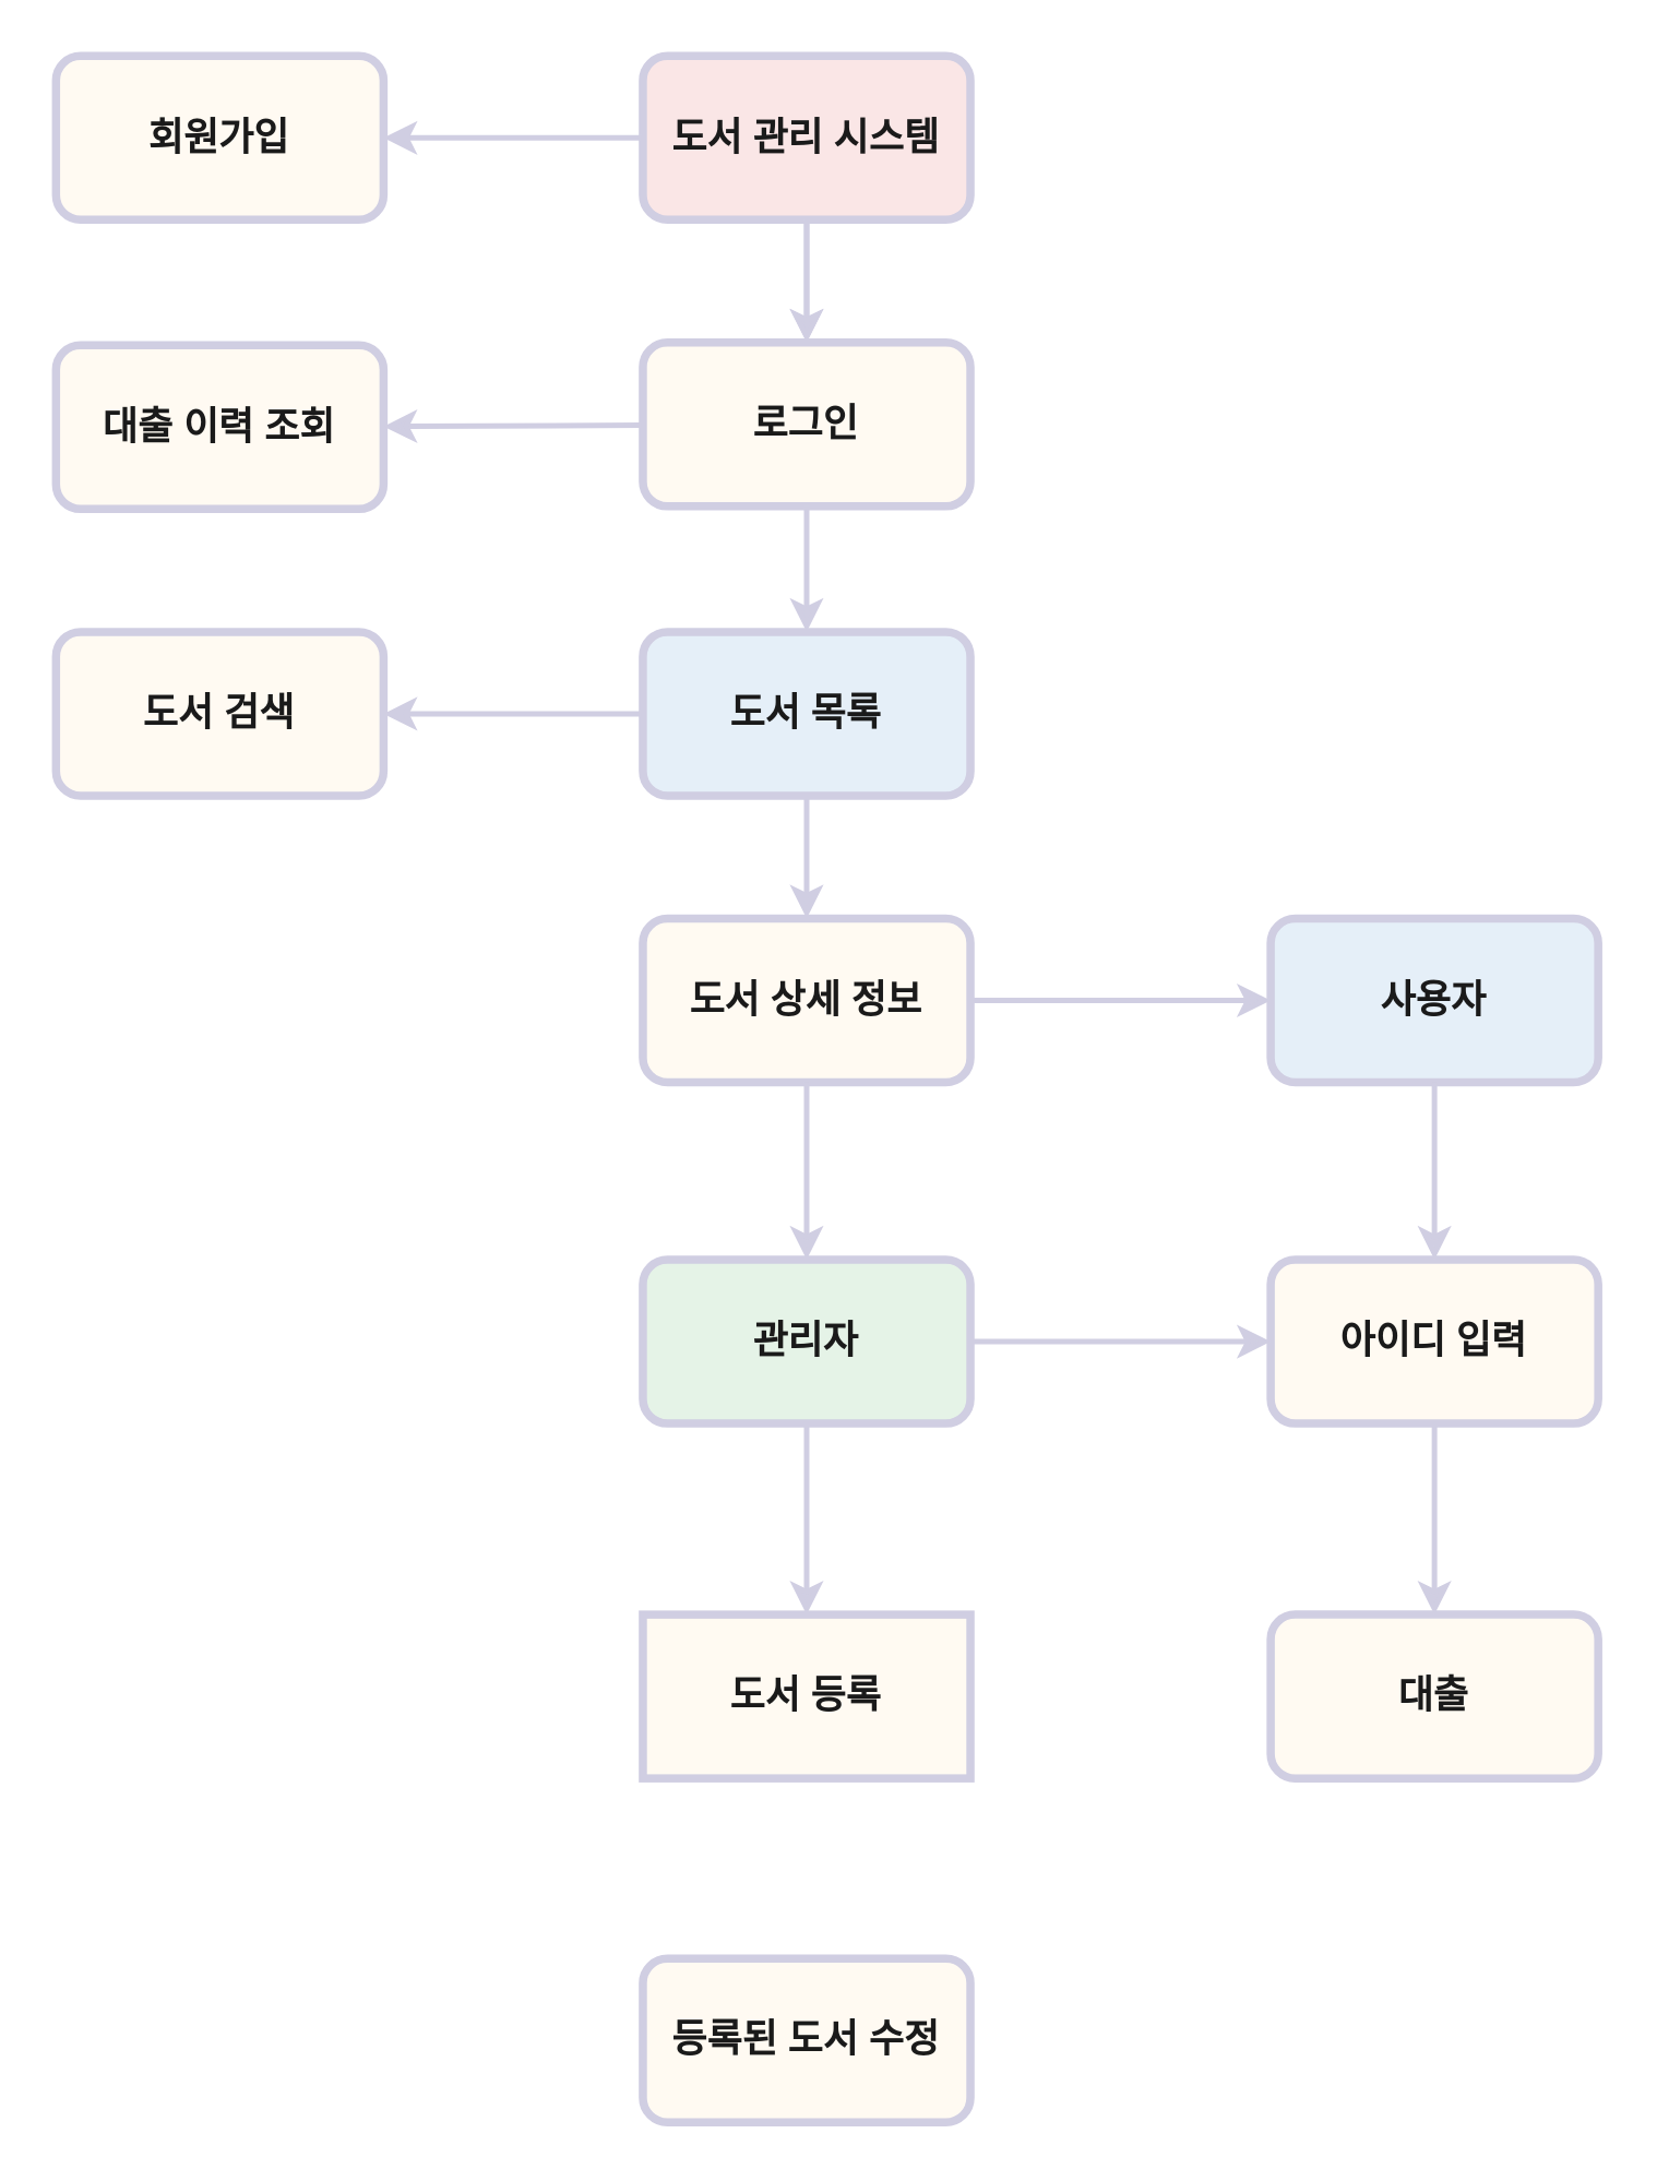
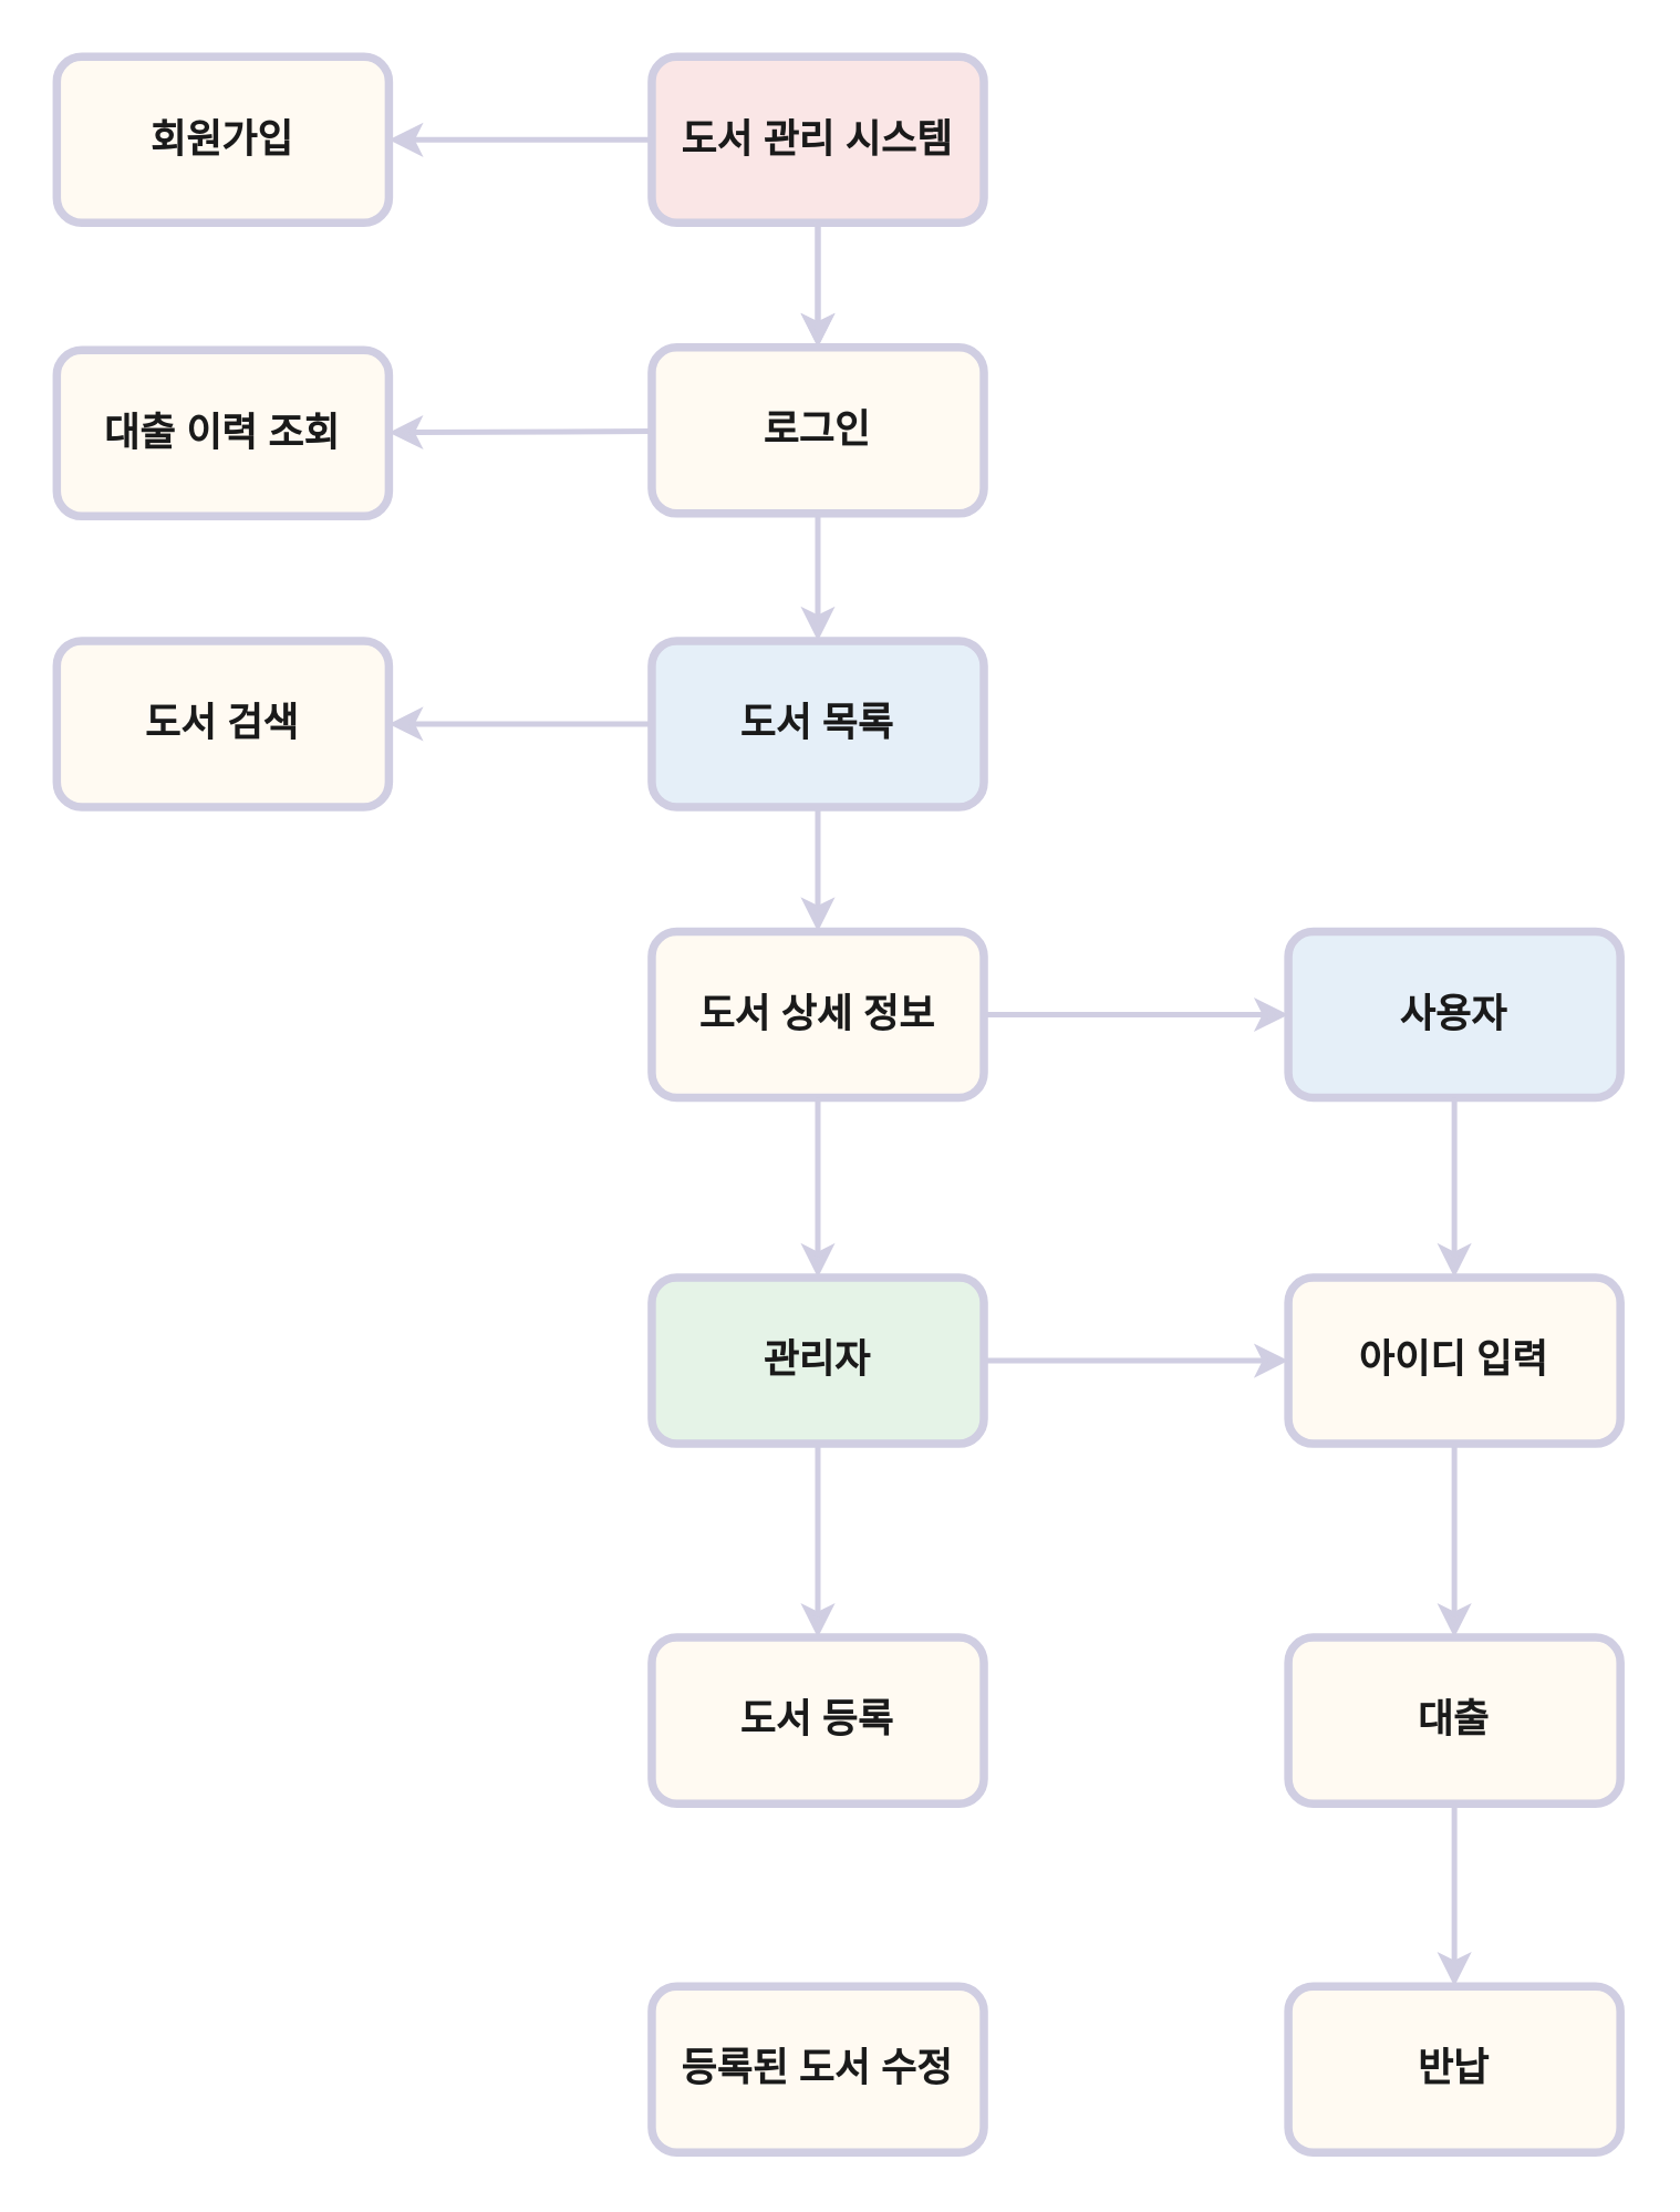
  <mxCell id="0" />
  <mxCell id="1" parent="0" />
  <mxCell id="2" value="사용자" style="rounded=1;whiteSpace=wrap;html=1;strokeWidth=3;strokeColor=#D0CEE2;fontStyle=1;fontSize=14;fontColor=#1A1A1A;labelBackgroundColor=none;fillColor=#e5eff8;" parent="1" vertex="1"><mxGeometry x="465" y="336" width="120" height="60" as="geometry" /></mxCell>
+ <mxCell id="3" value="" style="edgeStyle=orthogonalEdgeStyle;rounded=0;orthogonalLoop=1;jettySize=auto;html=1;strokeWidth=2;strokeColor=#D0CEE2;exitX=0.5;exitY=1;exitDx=0;exitDy=0;entryX=0.5;entryY=0;entryDx=0;entryDy=0;" edge="1" parent="1" source="4" target="9"><mxGeometry relative="1" as="geometry"><mxPoint x="525" y="730" as="targetPoint" /></mxGeometry></mxCell>
  <mxCell id="4" value="대출" style="rounded=1;whiteSpace=wrap;html=1;strokeWidth=3;strokeColor=#D0CEE2;fontStyle=1;fontSize=14;fontColor=#1A1A1A;labelBackgroundColor=none;fillColor=#FFFAF2;flipH=1;flipV=1;" parent="1" vertex="1"><mxGeometry x="465" y="591" width="120" height="60" as="geometry" /></mxCell>
  <mxCell id="5" value="" style="edgeStyle=elbowEdgeStyle;rounded=0;orthogonalLoop=1;jettySize=auto;html=1;strokeColor=#D0CEE2;fontColor=#1A1A1A;entryX=0.5;entryY=0;entryDx=0;entryDy=0;elbow=vertical;strokeWidth=2;" parent="1" source="6" target="4" edge="1"><mxGeometry relative="1" as="geometry" /></mxCell>
  <mxCell id="6" value="아이디 입력" style="rounded=1;whiteSpace=wrap;html=1;strokeWidth=3;strokeColor=#D0CEE2;fontStyle=1;fontSize=14;fontColor=#1A1A1A;labelBackgroundColor=none;fillColor=#FFFAF2;" parent="1" vertex="1"><mxGeometry x="465" y="461" width="120" height="60" as="geometry" /></mxCell>
  <mxCell id="7" value="도서 관리 시스템" style="rounded=1;whiteSpace=wrap;html=1;strokeWidth=3;strokeColor=#D0CEE2;fillColor=#FAE6E6;fontStyle=1;fontSize=14;fontColor=#1A1A1A;labelBackgroundColor=none;" parent="1" vertex="1"><mxGeometry x="235" y="20" width="120" height="60" as="geometry" /></mxCell>
  <mxCell id="8" value="등록된 도서 수정" style="rounded=1;whiteSpace=wrap;html=1;strokeWidth=3;strokeColor=#D0CEE2;fontStyle=1;fontSize=14;fontColor=#1A1A1A;labelBackgroundColor=none;fillColor=#FFFAF2;" parent="1" vertex="1"><mxGeometry x="235" y="717" width="120" height="60" as="geometry" /></mxCell>
+ <mxCell id="9" value="반납" style="rounded=1;whiteSpace=wrap;html=1;strokeWidth=3;strokeColor=#D0CEE2;fontStyle=1;fontSize=14;fontColor=#1A1A1A;labelBackgroundColor=none;fillColor=#FFFAF2;flipH=1;flipV=1;" parent="1" vertex="1"><mxGeometry x="465" y="717" width="120" height="60" as="geometry" /></mxCell>
  <mxCell id="10" value="" style="endArrow=classic;html=1;rounded=0;strokeColor=#D0CEE2;fontColor=#1A1A1A;exitX=0.5;exitY=1;exitDx=0;exitDy=0;entryX=0.5;entryY=0;entryDx=0;entryDy=0;strokeWidth=2;" parent="1" source="2" target="6" edge="1"><mxGeometry width="50" height="50" relative="1" as="geometry"><mxPoint x="375" y="565" as="sourcePoint" /><mxPoint x="425" y="515" as="targetPoint" /></mxGeometry></mxCell>
  <mxCell id="11" value="도서 검색" style="rounded=1;whiteSpace=wrap;html=1;strokeWidth=3;strokeColor=#D0CEE2;fontStyle=1;fontSize=14;fontColor=#1A1A1A;labelBackgroundColor=none;fillColor=#FFFAF2;flipV=0;flipH=1;" parent="1" vertex="1"><mxGeometry x="20" y="231" width="120" height="60" as="geometry" /></mxCell>
  <mxCell id="12" value="" style="edgeStyle=orthogonalEdgeStyle;rounded=0;orthogonalLoop=1;jettySize=auto;html=1;strokeColor=#D0CEE2;strokeWidth=2;" edge="1" parent="1" source="13" target="2"><mxGeometry relative="1" as="geometry" /></mxCell>
  <mxCell id="13" value="도서 상세 정보" style="rounded=1;whiteSpace=wrap;html=1;strokeWidth=3;strokeColor=#D0CEE2;fontStyle=1;fontSize=14;fontColor=#1A1A1A;labelBackgroundColor=none;fillColor=#FFFAF2;" parent="1" vertex="1"><mxGeometry x="235" y="336" width="120" height="60" as="geometry" /></mxCell>
  <mxCell id="14" value="대출 이력 조회" style="rounded=1;whiteSpace=wrap;html=1;strokeWidth=3;strokeColor=#D0CEE2;fontStyle=1;fontSize=14;fontColor=#1A1A1A;labelBackgroundColor=none;fillColor=#FFFAF2;flipV=0;flipH=1;" parent="1" vertex="1"><mxGeometry x="20" y="126" width="120" height="60" as="geometry" /></mxCell>
  <mxCell id="15" value="" style="edgeStyle=elbowEdgeStyle;rounded=0;orthogonalLoop=1;jettySize=auto;html=1;strokeWidth=2;strokeColor=#D0CEE2;elbow=vertical;" edge="1" parent="1" source="7" target="18"><mxGeometry relative="1" as="geometry"><mxPoint x="296" y="232" as="sourcePoint" /><mxPoint x="296" y="301" as="targetPoint" /></mxGeometry></mxCell>
  <mxCell id="16" value="" style="rounded=0;orthogonalLoop=1;jettySize=auto;html=1;strokeColor=#D0CEE2;fontColor=#1A1A1A;elbow=vertical;strokeWidth=2;" edge="1" parent="1" source="7" target="18"><mxGeometry relative="1" as="geometry"><mxPoint x="296" y="159" as="sourcePoint" /><mxPoint x="525" y="301" as="targetPoint" /></mxGeometry></mxCell>
  <mxCell id="17" value="" style="rounded=0;orthogonalLoop=1;jettySize=auto;html=1;strokeColor=#D0CEE2;strokeWidth=2;" edge="1" parent="1" source="18" target="14"><mxGeometry relative="1" as="geometry" /></mxCell>
  <mxCell id="18" value="로그인" style="rounded=1;whiteSpace=wrap;html=1;strokeWidth=3;strokeColor=#D0CEE2;fontStyle=1;fontSize=14;fontColor=#1A1A1A;labelBackgroundColor=none;fillColor=#FFFAF2;" vertex="1" parent="1"><mxGeometry x="235" y="125" width="120" height="60" as="geometry" /></mxCell>
  <mxCell id="19" value="" style="rounded=0;orthogonalLoop=1;jettySize=auto;html=1;strokeWidth=2;strokeColor=#D0CEE2;elbow=vertical;" edge="1" parent="1" source="18" target="22"><mxGeometry relative="1" as="geometry"><mxPoint x="296" y="185" as="sourcePoint" /><mxPoint x="296" y="301" as="targetPoint" /></mxGeometry></mxCell>
  <mxCell id="20" value="" style="rounded=0;orthogonalLoop=1;jettySize=auto;html=1;strokeColor=#D0CEE2;strokeWidth=2;" edge="1" parent="1" source="22" target="11"><mxGeometry relative="1" as="geometry" /></mxCell>
  <mxCell id="21" value="" style="edgeStyle=orthogonalEdgeStyle;rounded=0;orthogonalLoop=1;jettySize=auto;html=1;strokeColor=#D0CEE2;strokeWidth=2;" edge="1" parent="1" source="22" target="13"><mxGeometry relative="1" as="geometry" /></mxCell>
  <mxCell id="22" value="도서 목록" style="rounded=1;whiteSpace=wrap;html=1;strokeWidth=3;strokeColor=#D0CEE2;fontStyle=1;fontSize=14;fontColor=#1A1A1A;labelBackgroundColor=none;fillColor=#e5eff8;" vertex="1" parent="1"><mxGeometry x="235" y="231" width="120" height="60" as="geometry" /></mxCell>
  <mxCell id="23" value="" style="rounded=0;orthogonalLoop=1;jettySize=auto;html=1;strokeColor=#D0CEE2;fontColor=#1A1A1A;exitX=0.5;exitY=1;exitDx=0;exitDy=0;entryX=0.5;entryY=0;entryDx=0;entryDy=0;elbow=vertical;strokeWidth=2;" edge="1" parent="1" target="25"><mxGeometry relative="1" as="geometry"><mxPoint x="222" y="491" as="targetPoint" /><mxPoint x="295" y="396" as="sourcePoint" /></mxGeometry></mxCell>
  <mxCell id="24" value="" style="rounded=0;orthogonalLoop=1;jettySize=auto;html=1;entryX=0;entryY=0.5;entryDx=0;entryDy=0;strokeColor=#D0CEE2;strokeWidth=2;" edge="1" parent="1" source="25" target="6"><mxGeometry relative="1" as="geometry" /></mxCell>
  <mxCell id="25" value="관리자" style="rounded=1;whiteSpace=wrap;html=1;strokeWidth=3;strokeColor=#D0CEE2;fontStyle=1;fontSize=14;fontColor=#1A1A1A;labelBackgroundColor=none;fillColor=#e5f3e7;" parent="1" vertex="1"><mxGeometry x="235" y="461" width="120" height="60" as="geometry" /></mxCell>
  <mxCell id="26" value="" style="edgeStyle=elbowEdgeStyle;rounded=0;orthogonalLoop=1;jettySize=auto;html=1;strokeColor=#D0CEE2;fontColor=#1A1A1A;exitX=0.5;exitY=1;exitDx=0;exitDy=0;entryX=0.5;entryY=0;entryDx=0;entryDy=0;elbow=vertical;strokeWidth=2;" edge="1" parent="1" source="25" target="27"><mxGeometry relative="1" as="geometry"><mxPoint x="296" y="650" as="targetPoint" /><mxPoint x="296" y="547" as="sourcePoint" /><Array as="points" /></mxGeometry></mxCell>
- <mxCell id="27" value="도서 등록" style="whiteSpace=wrap;html=1;strokeWidth=3;strokeColor=#D0CEE2;fontStyle=1;fontSize=14;fontColor=#1A1A1A;labelBackgroundColor=none;fillColor=#FFFAF2;flipH=1;flipV=1;rounded=0;" parent="1" vertex="1"><mxGeometry x="235" y="591" width="120" height="60" as="geometry" /></mxCell>
+ <mxCell id="27" value="도서 등록" style="rounded=1;whiteSpace=wrap;html=1;strokeWidth=3;strokeColor=#D0CEE2;fontStyle=1;fontSize=14;fontColor=#1A1A1A;labelBackgroundColor=none;fillColor=#FFFAF2;flipH=1;flipV=1;" parent="1" vertex="1"><mxGeometry x="235" y="591" width="120" height="60" as="geometry" /></mxCell>
  <mxCell id="28" value="" style="rounded=0;orthogonalLoop=1;jettySize=auto;html=1;strokeColor=#D0CEE2;fontColor=#1A1A1A;strokeWidth=2;exitX=0;exitY=0.5;exitDx=0;exitDy=0;" edge="1" parent="1" target="29" source="7"><mxGeometry relative="1" as="geometry"><mxPoint x="-52" y="50" as="sourcePoint" /></mxGeometry></mxCell>
  <mxCell id="29" value="회원가입" style="rounded=1;whiteSpace=wrap;html=1;strokeWidth=3;strokeColor=#D0CEE2;fontStyle=1;fontSize=14;fontColor=#1A1A1A;labelBackgroundColor=none;fillColor=#FFFAF2;" vertex="1" parent="1"><mxGeometry x="20" y="20" width="120" height="60" as="geometry" /></mxCell>
